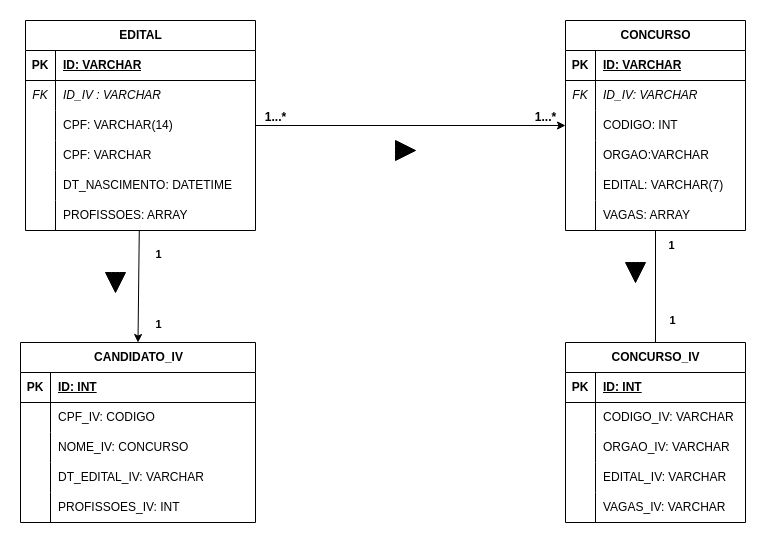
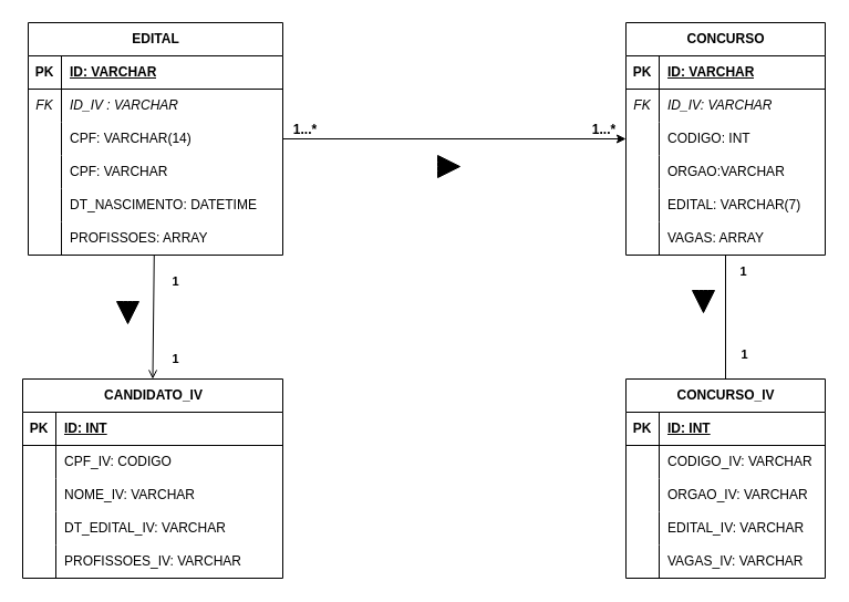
  <mxCell id="0" />
  <mxCell id="1" parent="0" />
- <mxCell id="2" style="edgeStyle=none;html=1;entryX=0.5;entryY=0;entryDx=0;entryDy=0;" parent="1" source="3" target="43" edge="1"><mxGeometry relative="1" as="geometry" /></mxCell>
+ <mxCell id="2" style="edgeStyle=none;html=1;entryX=0.5;entryY=0;entryDx=0;entryDy=0;endArrow=open;" parent="1" source="3" target="43" edge="1"><mxGeometry relative="1" as="geometry" /></mxCell>
  <mxCell id="3" value="EDITAL" style="shape=table;startSize=30;container=1;collapsible=1;childLayout=tableLayout;fixedRows=1;rowLines=0;fontStyle=1;align=center;resizeLast=1;html=1;" parent="1" vertex="1"><mxGeometry x="25" y="20" width="230" height="210" as="geometry" /></mxCell>
  <mxCell id="4" value="" style="shape=tableRow;horizontal=0;startSize=0;swimlaneHead=0;swimlaneBody=0;fillColor=none;collapsible=0;dropTarget=0;points=[[0,0.5],[1,0.5]];portConstraint=eastwest;top=0;left=0;right=0;bottom=1;" parent="3" vertex="1"><mxGeometry y="30" width="230" height="30" as="geometry" /></mxCell>
  <mxCell id="5" value="PK" style="shape=partialRectangle;connectable=0;fillColor=none;top=0;left=0;bottom=0;right=0;fontStyle=1;overflow=hidden;whiteSpace=wrap;html=1;" parent="4" vertex="1"><mxGeometry width="30" height="30" as="geometry"><mxRectangle width="30" height="30" as="alternateBounds" /></mxGeometry></mxCell>
  <mxCell id="6" value="ID: VARCHAR" style="shape=partialRectangle;connectable=0;fillColor=none;top=0;left=0;bottom=0;right=0;align=left;spacingLeft=6;fontStyle=5;overflow=hidden;whiteSpace=wrap;html=1;" parent="4" vertex="1"><mxGeometry x="30" width="200" height="30" as="geometry"><mxRectangle width="200" height="30" as="alternateBounds" /></mxGeometry></mxCell>
  <mxCell id="7" value="" style="shape=tableRow;horizontal=0;startSize=0;swimlaneHead=0;swimlaneBody=0;fillColor=none;collapsible=0;dropTarget=0;points=[[0,0.5],[1,0.5]];portConstraint=eastwest;top=0;left=0;right=0;bottom=0;" parent="3" vertex="1"><mxGeometry y="60" width="230" height="30" as="geometry" /></mxCell>
  <mxCell id="8" value="&lt;i&gt;FK&lt;/i&gt;" style="shape=partialRectangle;connectable=0;fillColor=none;top=0;left=0;bottom=0;right=0;editable=1;overflow=hidden;whiteSpace=wrap;html=1;" parent="7" vertex="1"><mxGeometry width="30" height="30" as="geometry"><mxRectangle width="30" height="30" as="alternateBounds" /></mxGeometry></mxCell>
  <mxCell id="9" value="&lt;i&gt;ID_IV : VARCHAR&lt;/i&gt;" style="shape=partialRectangle;connectable=0;fillColor=none;top=0;left=0;bottom=0;right=0;align=left;spacingLeft=6;overflow=hidden;whiteSpace=wrap;html=1;" parent="7" vertex="1"><mxGeometry x="30" width="200" height="30" as="geometry"><mxRectangle width="200" height="30" as="alternateBounds" /></mxGeometry></mxCell>
  <mxCell id="10" value="" style="shape=tableRow;horizontal=0;startSize=0;swimlaneHead=0;swimlaneBody=0;fillColor=none;collapsible=0;dropTarget=0;points=[[0,0.5],[1,0.5]];portConstraint=eastwest;top=0;left=0;right=0;bottom=0;" parent="3" vertex="1"><mxGeometry y="90" width="230" height="30" as="geometry" /></mxCell>
  <mxCell id="11" value="" style="shape=partialRectangle;connectable=0;fillColor=none;top=0;left=0;bottom=0;right=0;editable=1;overflow=hidden;whiteSpace=wrap;html=1;" parent="10" vertex="1"><mxGeometry width="30" height="30" as="geometry"><mxRectangle width="30" height="30" as="alternateBounds" /></mxGeometry></mxCell>
  <mxCell id="12" value="CPF: VARCHAR(14)" style="shape=partialRectangle;connectable=0;fillColor=none;top=0;left=0;bottom=0;right=0;align=left;spacingLeft=6;overflow=hidden;whiteSpace=wrap;html=1;" parent="10" vertex="1"><mxGeometry x="30" width="200" height="30" as="geometry"><mxRectangle width="200" height="30" as="alternateBounds" /></mxGeometry></mxCell>
  <mxCell id="13" value="" style="shape=tableRow;horizontal=0;startSize=0;swimlaneHead=0;swimlaneBody=0;fillColor=none;collapsible=0;dropTarget=0;points=[[0,0.5],[1,0.5]];portConstraint=eastwest;top=0;left=0;right=0;bottom=0;" parent="3" vertex="1"><mxGeometry y="120" width="230" height="30" as="geometry" /></mxCell>
  <mxCell id="14" value="" style="shape=partialRectangle;connectable=0;fillColor=none;top=0;left=0;bottom=0;right=0;editable=1;overflow=hidden;whiteSpace=wrap;html=1;" parent="13" vertex="1"><mxGeometry width="30" height="30" as="geometry"><mxRectangle width="30" height="30" as="alternateBounds" /></mxGeometry></mxCell>
  <mxCell id="15" value="&lt;span style=&quot;color: rgb(0, 0, 0);&quot;&gt;CPF: VARCHAR&lt;/span&gt;" style="shape=partialRectangle;connectable=0;fillColor=none;top=0;left=0;bottom=0;right=0;align=left;spacingLeft=6;overflow=hidden;whiteSpace=wrap;html=1;" parent="13" vertex="1"><mxGeometry x="30" width="200" height="30" as="geometry"><mxRectangle width="200" height="30" as="alternateBounds" /></mxGeometry></mxCell>
  <mxCell id="16" value="" style="shape=tableRow;horizontal=0;startSize=0;swimlaneHead=0;swimlaneBody=0;fillColor=none;collapsible=0;dropTarget=0;points=[[0,0.5],[1,0.5]];portConstraint=eastwest;top=0;left=0;right=0;bottom=0;" parent="3" vertex="1"><mxGeometry y="150" width="230" height="30" as="geometry" /></mxCell>
  <mxCell id="17" value="" style="shape=partialRectangle;connectable=0;fillColor=none;top=0;left=0;bottom=0;right=0;editable=1;overflow=hidden;whiteSpace=wrap;html=1;" parent="16" vertex="1"><mxGeometry width="30" height="30" as="geometry"><mxRectangle width="30" height="30" as="alternateBounds" /></mxGeometry></mxCell>
  <mxCell id="18" value="&lt;span style=&quot;color: rgb(0, 0, 0);&quot;&gt;DT_NASCIMENTO: DATETIME&lt;/span&gt;" style="shape=partialRectangle;connectable=0;fillColor=none;top=0;left=0;bottom=0;right=0;align=left;spacingLeft=6;overflow=hidden;whiteSpace=wrap;html=1;" parent="16" vertex="1"><mxGeometry x="30" width="200" height="30" as="geometry"><mxRectangle width="200" height="30" as="alternateBounds" /></mxGeometry></mxCell>
  <mxCell id="19" value="" style="shape=tableRow;horizontal=0;startSize=0;swimlaneHead=0;swimlaneBody=0;fillColor=none;collapsible=0;dropTarget=0;points=[[0,0.5],[1,0.5]];portConstraint=eastwest;top=0;left=0;right=0;bottom=0;" vertex="1" parent="3"><mxGeometry y="180" width="230" height="30" as="geometry" /></mxCell>
  <mxCell id="20" value="" style="shape=partialRectangle;connectable=0;fillColor=none;top=0;left=0;bottom=0;right=0;editable=1;overflow=hidden;whiteSpace=wrap;html=1;" vertex="1" parent="19"><mxGeometry width="30" height="30" as="geometry"><mxRectangle width="30" height="30" as="alternateBounds" /></mxGeometry></mxCell>
  <mxCell id="21" value="&lt;span style=&quot;color: rgb(0, 0, 0);&quot;&gt;PROFISSOES: ARRAY&lt;/span&gt;" style="shape=partialRectangle;connectable=0;fillColor=none;top=0;left=0;bottom=0;right=0;align=left;spacingLeft=6;overflow=hidden;whiteSpace=wrap;html=1;" vertex="1" parent="19"><mxGeometry x="30" width="200" height="30" as="geometry"><mxRectangle width="200" height="30" as="alternateBounds" /></mxGeometry></mxCell>
  <mxCell id="22" style="edgeStyle=none;html=1;entryX=0.5;entryY=0;entryDx=0;entryDy=0;endArrow=none;" parent="1" source="24" target="59" edge="1"><mxGeometry relative="1" as="geometry" /></mxCell>
  <mxCell id="23" value="&lt;b&gt;1&lt;/b&gt;" style="edgeLabel;html=1;align=center;verticalAlign=middle;resizable=0;points=[];" parent="22" vertex="1" connectable="0"><mxGeometry x="-0.748" relative="1" as="geometry"><mxPoint x="15" as="offset" /></mxGeometry></mxCell>
  <mxCell id="24" value="CONCURSO" style="shape=table;startSize=30;container=1;collapsible=1;childLayout=tableLayout;fixedRows=1;rowLines=0;fontStyle=1;align=center;resizeLast=1;html=1;" parent="1" vertex="1"><mxGeometry x="565" y="20" width="180" height="210" as="geometry" /></mxCell>
  <mxCell id="25" value="" style="shape=tableRow;horizontal=0;startSize=0;swimlaneHead=0;swimlaneBody=0;fillColor=none;collapsible=0;dropTarget=0;points=[[0,0.5],[1,0.5]];portConstraint=eastwest;top=0;left=0;right=0;bottom=1;" parent="24" vertex="1"><mxGeometry y="30" width="180" height="30" as="geometry" /></mxCell>
  <mxCell id="26" value="PK" style="shape=partialRectangle;connectable=0;fillColor=none;top=0;left=0;bottom=0;right=0;fontStyle=1;overflow=hidden;whiteSpace=wrap;html=1;" parent="25" vertex="1"><mxGeometry width="30" height="30" as="geometry"><mxRectangle width="30" height="30" as="alternateBounds" /></mxGeometry></mxCell>
  <mxCell id="27" value="ID: VARCHAR" style="shape=partialRectangle;connectable=0;fillColor=none;top=0;left=0;bottom=0;right=0;align=left;spacingLeft=6;fontStyle=5;overflow=hidden;whiteSpace=wrap;html=1;" parent="25" vertex="1"><mxGeometry x="30" width="150" height="30" as="geometry"><mxRectangle width="150" height="30" as="alternateBounds" /></mxGeometry></mxCell>
  <mxCell id="28" value="" style="shape=tableRow;horizontal=0;startSize=0;swimlaneHead=0;swimlaneBody=0;fillColor=none;collapsible=0;dropTarget=0;points=[[0,0.5],[1,0.5]];portConstraint=eastwest;top=0;left=0;right=0;bottom=0;" parent="24" vertex="1"><mxGeometry y="60" width="180" height="30" as="geometry" /></mxCell>
  <mxCell id="29" value="&lt;i&gt;FK&lt;/i&gt;" style="shape=partialRectangle;connectable=0;fillColor=none;top=0;left=0;bottom=0;right=0;editable=1;overflow=hidden;whiteSpace=wrap;html=1;" parent="28" vertex="1"><mxGeometry width="30" height="30" as="geometry"><mxRectangle width="30" height="30" as="alternateBounds" /></mxGeometry></mxCell>
  <mxCell id="30" value="&lt;i&gt;ID_IV: VARCHAR&lt;/i&gt;" style="shape=partialRectangle;connectable=0;fillColor=none;top=0;left=0;bottom=0;right=0;align=left;spacingLeft=6;overflow=hidden;whiteSpace=wrap;html=1;" parent="28" vertex="1"><mxGeometry x="30" width="150" height="30" as="geometry"><mxRectangle width="150" height="30" as="alternateBounds" /></mxGeometry></mxCell>
  <mxCell id="31" value="" style="shape=tableRow;horizontal=0;startSize=0;swimlaneHead=0;swimlaneBody=0;fillColor=none;collapsible=0;dropTarget=0;points=[[0,0.5],[1,0.5]];portConstraint=eastwest;top=0;left=0;right=0;bottom=0;" parent="24" vertex="1"><mxGeometry y="90" width="180" height="30" as="geometry" /></mxCell>
  <mxCell id="32" value="" style="shape=partialRectangle;connectable=0;fillColor=none;top=0;left=0;bottom=0;right=0;editable=1;overflow=hidden;whiteSpace=wrap;html=1;" parent="31" vertex="1"><mxGeometry width="30" height="30" as="geometry"><mxRectangle width="30" height="30" as="alternateBounds" /></mxGeometry></mxCell>
  <mxCell id="33" value="CODIGO: INT" style="shape=partialRectangle;connectable=0;fillColor=none;top=0;left=0;bottom=0;right=0;align=left;spacingLeft=6;overflow=hidden;whiteSpace=wrap;html=1;" parent="31" vertex="1"><mxGeometry x="30" width="150" height="30" as="geometry"><mxRectangle width="150" height="30" as="alternateBounds" /></mxGeometry></mxCell>
  <mxCell id="34" value="" style="shape=tableRow;horizontal=0;startSize=0;swimlaneHead=0;swimlaneBody=0;fillColor=none;collapsible=0;dropTarget=0;points=[[0,0.5],[1,0.5]];portConstraint=eastwest;top=0;left=0;right=0;bottom=0;" parent="24" vertex="1"><mxGeometry y="120" width="180" height="30" as="geometry" /></mxCell>
  <mxCell id="35" value="" style="shape=partialRectangle;connectable=0;fillColor=none;top=0;left=0;bottom=0;right=0;editable=1;overflow=hidden;whiteSpace=wrap;html=1;" parent="34" vertex="1"><mxGeometry width="30" height="30" as="geometry"><mxRectangle width="30" height="30" as="alternateBounds" /></mxGeometry></mxCell>
  <mxCell id="36" value="ORGAO:VARCHAR" style="shape=partialRectangle;connectable=0;fillColor=none;top=0;left=0;bottom=0;right=0;align=left;spacingLeft=6;overflow=hidden;whiteSpace=wrap;html=1;" parent="34" vertex="1"><mxGeometry x="30" width="150" height="30" as="geometry"><mxRectangle width="150" height="30" as="alternateBounds" /></mxGeometry></mxCell>
  <mxCell id="37" value="" style="shape=tableRow;horizontal=0;startSize=0;swimlaneHead=0;swimlaneBody=0;fillColor=none;collapsible=0;dropTarget=0;points=[[0,0.5],[1,0.5]];portConstraint=eastwest;top=0;left=0;right=0;bottom=0;" parent="24" vertex="1"><mxGeometry y="150" width="180" height="30" as="geometry" /></mxCell>
  <mxCell id="38" value="" style="shape=partialRectangle;connectable=0;fillColor=none;top=0;left=0;bottom=0;right=0;editable=1;overflow=hidden;whiteSpace=wrap;html=1;" parent="37" vertex="1"><mxGeometry width="30" height="30" as="geometry"><mxRectangle width="30" height="30" as="alternateBounds" /></mxGeometry></mxCell>
  <mxCell id="39" value="&lt;span style=&quot;color: rgb(0, 0, 0);&quot;&gt;EDITAL: VARCHAR(7)&lt;/span&gt;" style="shape=partialRectangle;connectable=0;fillColor=none;top=0;left=0;bottom=0;right=0;align=left;spacingLeft=6;overflow=hidden;whiteSpace=wrap;html=1;" parent="37" vertex="1"><mxGeometry x="30" width="150" height="30" as="geometry"><mxRectangle width="150" height="30" as="alternateBounds" /></mxGeometry></mxCell>
  <mxCell id="40" value="" style="shape=tableRow;horizontal=0;startSize=0;swimlaneHead=0;swimlaneBody=0;fillColor=none;collapsible=0;dropTarget=0;points=[[0,0.5],[1,0.5]];portConstraint=eastwest;top=0;left=0;right=0;bottom=0;" vertex="1" parent="24"><mxGeometry y="180" width="180" height="30" as="geometry" /></mxCell>
  <mxCell id="41" value="" style="shape=partialRectangle;connectable=0;fillColor=none;top=0;left=0;bottom=0;right=0;editable=1;overflow=hidden;whiteSpace=wrap;html=1;" vertex="1" parent="40"><mxGeometry width="30" height="30" as="geometry"><mxRectangle width="30" height="30" as="alternateBounds" /></mxGeometry></mxCell>
  <mxCell id="42" value="&lt;span style=&quot;color: rgb(0, 0, 0);&quot;&gt;VAGAS: ARRAY&lt;/span&gt;" style="shape=partialRectangle;connectable=0;fillColor=none;top=0;left=0;bottom=0;right=0;align=left;spacingLeft=6;overflow=hidden;whiteSpace=wrap;html=1;" vertex="1" parent="40"><mxGeometry x="30" width="150" height="30" as="geometry"><mxRectangle width="150" height="30" as="alternateBounds" /></mxGeometry></mxCell>
  <mxCell id="43" value="CANDIDATO_IV" style="shape=table;startSize=30;container=1;collapsible=1;childLayout=tableLayout;fixedRows=1;rowLines=0;fontStyle=1;align=center;resizeLast=1;html=1;" parent="1" vertex="1"><mxGeometry x="20" y="342" width="235" height="180" as="geometry" /></mxCell>
  <mxCell id="44" value="" style="shape=tableRow;horizontal=0;startSize=0;swimlaneHead=0;swimlaneBody=0;fillColor=none;collapsible=0;dropTarget=0;points=[[0,0.5],[1,0.5]];portConstraint=eastwest;top=0;left=0;right=0;bottom=1;" parent="43" vertex="1"><mxGeometry y="30" width="235" height="30" as="geometry" /></mxCell>
  <mxCell id="45" value="PK" style="shape=partialRectangle;connectable=0;fillColor=none;top=0;left=0;bottom=0;right=0;fontStyle=1;overflow=hidden;whiteSpace=wrap;html=1;" parent="44" vertex="1"><mxGeometry width="30" height="30" as="geometry"><mxRectangle width="30" height="30" as="alternateBounds" /></mxGeometry></mxCell>
  <mxCell id="46" value="ID: INT" style="shape=partialRectangle;connectable=0;fillColor=none;top=0;left=0;bottom=0;right=0;align=left;spacingLeft=6;fontStyle=5;overflow=hidden;whiteSpace=wrap;html=1;" parent="44" vertex="1"><mxGeometry x="30" width="205" height="30" as="geometry"><mxRectangle width="205" height="30" as="alternateBounds" /></mxGeometry></mxCell>
  <mxCell id="47" value="" style="shape=tableRow;horizontal=0;startSize=0;swimlaneHead=0;swimlaneBody=0;fillColor=none;collapsible=0;dropTarget=0;points=[[0,0.5],[1,0.5]];portConstraint=eastwest;top=0;left=0;right=0;bottom=0;" parent="43" vertex="1"><mxGeometry y="60" width="235" height="30" as="geometry" /></mxCell>
  <mxCell id="48" value="" style="shape=partialRectangle;connectable=0;fillColor=none;top=0;left=0;bottom=0;right=0;editable=1;overflow=hidden;whiteSpace=wrap;html=1;" parent="47" vertex="1"><mxGeometry width="30" height="30" as="geometry"><mxRectangle width="30" height="30" as="alternateBounds" /></mxGeometry></mxCell>
  <mxCell id="49" value="CPF_IV: CODIGO" style="shape=partialRectangle;connectable=0;fillColor=none;top=0;left=0;bottom=0;right=0;align=left;spacingLeft=6;overflow=hidden;whiteSpace=wrap;html=1;" parent="47" vertex="1"><mxGeometry x="30" width="205" height="30" as="geometry"><mxRectangle width="205" height="30" as="alternateBounds" /></mxGeometry></mxCell>
  <mxCell id="50" value="" style="shape=tableRow;horizontal=0;startSize=0;swimlaneHead=0;swimlaneBody=0;fillColor=none;collapsible=0;dropTarget=0;points=[[0,0.5],[1,0.5]];portConstraint=eastwest;top=0;left=0;right=0;bottom=0;" parent="43" vertex="1"><mxGeometry y="90" width="235" height="30" as="geometry" /></mxCell>
  <mxCell id="51" value="" style="shape=partialRectangle;connectable=0;fillColor=none;top=0;left=0;bottom=0;right=0;editable=1;overflow=hidden;whiteSpace=wrap;html=1;" parent="50" vertex="1"><mxGeometry width="30" height="30" as="geometry"><mxRectangle width="30" height="30" as="alternateBounds" /></mxGeometry></mxCell>
- <mxCell id="52" value="NOME_IV: CONCURSO" style="shape=partialRectangle;connectable=0;fillColor=none;top=0;left=0;bottom=0;right=0;align=left;spacingLeft=6;overflow=hidden;whiteSpace=wrap;html=1;" parent="50" vertex="1"><mxGeometry x="30" width="205" height="30" as="geometry"><mxRectangle width="205" height="30" as="alternateBounds" /></mxGeometry></mxCell>
+ <mxCell id="52" value="NOME_IV: VARCHAR" style="shape=partialRectangle;connectable=0;fillColor=none;top=0;left=0;bottom=0;right=0;align=left;spacingLeft=6;overflow=hidden;whiteSpace=wrap;html=1;" parent="50" vertex="1"><mxGeometry x="30" width="205" height="30" as="geometry"><mxRectangle width="205" height="30" as="alternateBounds" /></mxGeometry></mxCell>
  <mxCell id="53" value="" style="shape=tableRow;horizontal=0;startSize=0;swimlaneHead=0;swimlaneBody=0;fillColor=none;collapsible=0;dropTarget=0;points=[[0,0.5],[1,0.5]];portConstraint=eastwest;top=0;left=0;right=0;bottom=0;" parent="43" vertex="1"><mxGeometry y="120" width="235" height="30" as="geometry" /></mxCell>
  <mxCell id="54" value="" style="shape=partialRectangle;connectable=0;fillColor=none;top=0;left=0;bottom=0;right=0;editable=1;overflow=hidden;whiteSpace=wrap;html=1;" parent="53" vertex="1"><mxGeometry width="30" height="30" as="geometry"><mxRectangle width="30" height="30" as="alternateBounds" /></mxGeometry></mxCell>
  <mxCell id="55" value="DT_EDITAL_IV: VARCHAR" style="shape=partialRectangle;connectable=0;fillColor=none;top=0;left=0;bottom=0;right=0;align=left;spacingLeft=6;overflow=hidden;whiteSpace=wrap;html=1;" parent="53" vertex="1"><mxGeometry x="30" width="205" height="30" as="geometry"><mxRectangle width="205" height="30" as="alternateBounds" /></mxGeometry></mxCell>
  <mxCell id="56" value="" style="shape=tableRow;horizontal=0;startSize=0;swimlaneHead=0;swimlaneBody=0;fillColor=none;collapsible=0;dropTarget=0;points=[[0,0.5],[1,0.5]];portConstraint=eastwest;top=0;left=0;right=0;bottom=0;" vertex="1" parent="43"><mxGeometry y="150" width="235" height="30" as="geometry" /></mxCell>
  <mxCell id="57" value="" style="shape=partialRectangle;connectable=0;fillColor=none;top=0;left=0;bottom=0;right=0;editable=1;overflow=hidden;whiteSpace=wrap;html=1;" vertex="1" parent="56"><mxGeometry width="30" height="30" as="geometry"><mxRectangle width="30" height="30" as="alternateBounds" /></mxGeometry></mxCell>
- <mxCell id="58" value="PROFISSOES_IV: INT" style="shape=partialRectangle;connectable=0;fillColor=none;top=0;left=0;bottom=0;right=0;align=left;spacingLeft=6;overflow=hidden;whiteSpace=wrap;html=1;" vertex="1" parent="56"><mxGeometry x="30" width="205" height="30" as="geometry"><mxRectangle width="205" height="30" as="alternateBounds" /></mxGeometry></mxCell>
+ <mxCell id="58" value="PROFISSOES_IV: VARCHAR" style="shape=partialRectangle;connectable=0;fillColor=none;top=0;left=0;bottom=0;right=0;align=left;spacingLeft=6;overflow=hidden;whiteSpace=wrap;html=1;" vertex="1" parent="56"><mxGeometry x="30" width="205" height="30" as="geometry"><mxRectangle width="205" height="30" as="alternateBounds" /></mxGeometry></mxCell>
  <mxCell id="59" value="CONCURSO_IV" style="shape=table;startSize=30;container=1;collapsible=1;childLayout=tableLayout;fixedRows=1;rowLines=0;fontStyle=1;align=center;resizeLast=1;html=1;" parent="1" vertex="1"><mxGeometry x="565" y="342" width="180" height="180" as="geometry" /></mxCell>
  <mxCell id="60" value="" style="shape=tableRow;horizontal=0;startSize=0;swimlaneHead=0;swimlaneBody=0;fillColor=none;collapsible=0;dropTarget=0;points=[[0,0.5],[1,0.5]];portConstraint=eastwest;top=0;left=0;right=0;bottom=1;" parent="59" vertex="1"><mxGeometry y="30" width="180" height="30" as="geometry" /></mxCell>
  <mxCell id="61" value="PK" style="shape=partialRectangle;connectable=0;fillColor=none;top=0;left=0;bottom=0;right=0;fontStyle=1;overflow=hidden;whiteSpace=wrap;html=1;" parent="60" vertex="1"><mxGeometry width="30" height="30" as="geometry"><mxRectangle width="30" height="30" as="alternateBounds" /></mxGeometry></mxCell>
  <mxCell id="62" value="ID: INT" style="shape=partialRectangle;connectable=0;fillColor=none;top=0;left=0;bottom=0;right=0;align=left;spacingLeft=6;fontStyle=5;overflow=hidden;whiteSpace=wrap;html=1;" parent="60" vertex="1"><mxGeometry x="30" width="150" height="30" as="geometry"><mxRectangle width="150" height="30" as="alternateBounds" /></mxGeometry></mxCell>
  <mxCell id="63" value="" style="shape=tableRow;horizontal=0;startSize=0;swimlaneHead=0;swimlaneBody=0;fillColor=none;collapsible=0;dropTarget=0;points=[[0,0.5],[1,0.5]];portConstraint=eastwest;top=0;left=0;right=0;bottom=0;" parent="59" vertex="1"><mxGeometry y="60" width="180" height="30" as="geometry" /></mxCell>
  <mxCell id="64" value="" style="shape=partialRectangle;connectable=0;fillColor=none;top=0;left=0;bottom=0;right=0;editable=1;overflow=hidden;whiteSpace=wrap;html=1;" parent="63" vertex="1"><mxGeometry width="30" height="30" as="geometry"><mxRectangle width="30" height="30" as="alternateBounds" /></mxGeometry></mxCell>
  <mxCell id="65" value="CODIGO_IV: VARCHAR" style="shape=partialRectangle;connectable=0;fillColor=none;top=0;left=0;bottom=0;right=0;align=left;spacingLeft=6;overflow=hidden;whiteSpace=wrap;html=1;" parent="63" vertex="1"><mxGeometry x="30" width="150" height="30" as="geometry"><mxRectangle width="150" height="30" as="alternateBounds" /></mxGeometry></mxCell>
  <mxCell id="66" value="" style="shape=tableRow;horizontal=0;startSize=0;swimlaneHead=0;swimlaneBody=0;fillColor=none;collapsible=0;dropTarget=0;points=[[0,0.5],[1,0.5]];portConstraint=eastwest;top=0;left=0;right=0;bottom=0;" parent="59" vertex="1"><mxGeometry y="90" width="180" height="30" as="geometry" /></mxCell>
  <mxCell id="67" value="" style="shape=partialRectangle;connectable=0;fillColor=none;top=0;left=0;bottom=0;right=0;editable=1;overflow=hidden;whiteSpace=wrap;html=1;" parent="66" vertex="1"><mxGeometry width="30" height="30" as="geometry"><mxRectangle width="30" height="30" as="alternateBounds" /></mxGeometry></mxCell>
  <mxCell id="68" value="ORGAO_IV: VARCHAR" style="shape=partialRectangle;connectable=0;fillColor=none;top=0;left=0;bottom=0;right=0;align=left;spacingLeft=6;overflow=hidden;whiteSpace=wrap;html=1;" parent="66" vertex="1"><mxGeometry x="30" width="150" height="30" as="geometry"><mxRectangle width="150" height="30" as="alternateBounds" /></mxGeometry></mxCell>
  <mxCell id="69" value="" style="shape=tableRow;horizontal=0;startSize=0;swimlaneHead=0;swimlaneBody=0;fillColor=none;collapsible=0;dropTarget=0;points=[[0,0.5],[1,0.5]];portConstraint=eastwest;top=0;left=0;right=0;bottom=0;" parent="59" vertex="1"><mxGeometry y="120" width="180" height="30" as="geometry" /></mxCell>
  <mxCell id="70" value="" style="shape=partialRectangle;connectable=0;fillColor=none;top=0;left=0;bottom=0;right=0;editable=1;overflow=hidden;whiteSpace=wrap;html=1;" parent="69" vertex="1"><mxGeometry width="30" height="30" as="geometry"><mxRectangle width="30" height="30" as="alternateBounds" /></mxGeometry></mxCell>
  <mxCell id="71" value="EDITAL_IV: VARCHAR" style="shape=partialRectangle;connectable=0;fillColor=none;top=0;left=0;bottom=0;right=0;align=left;spacingLeft=6;overflow=hidden;whiteSpace=wrap;html=1;" parent="69" vertex="1"><mxGeometry x="30" width="150" height="30" as="geometry"><mxRectangle width="150" height="30" as="alternateBounds" /></mxGeometry></mxCell>
  <mxCell id="72" value="" style="shape=tableRow;horizontal=0;startSize=0;swimlaneHead=0;swimlaneBody=0;fillColor=none;collapsible=0;dropTarget=0;points=[[0,0.5],[1,0.5]];portConstraint=eastwest;top=0;left=0;right=0;bottom=0;" vertex="1" parent="59"><mxGeometry y="150" width="180" height="30" as="geometry" /></mxCell>
  <mxCell id="73" value="" style="shape=partialRectangle;connectable=0;fillColor=none;top=0;left=0;bottom=0;right=0;editable=1;overflow=hidden;whiteSpace=wrap;html=1;" vertex="1" parent="72"><mxGeometry width="30" height="30" as="geometry"><mxRectangle width="30" height="30" as="alternateBounds" /></mxGeometry></mxCell>
  <mxCell id="74" value="VAGAS_IV: VARCHAR" style="shape=partialRectangle;connectable=0;fillColor=none;top=0;left=0;bottom=0;right=0;align=left;spacingLeft=6;overflow=hidden;whiteSpace=wrap;html=1;" vertex="1" parent="72"><mxGeometry x="30" width="150" height="30" as="geometry"><mxRectangle width="150" height="30" as="alternateBounds" /></mxGeometry></mxCell>
  <mxCell id="75" value="&lt;b&gt;1&lt;/b&gt;" style="edgeLabel;html=1;align=center;verticalAlign=middle;resizable=0;points=[];" parent="1" vertex="1" connectable="0"><mxGeometry x="671" y="319" as="geometry" /></mxCell>
  <mxCell id="76" value="&lt;b&gt;1&lt;/b&gt;" style="edgeLabel;html=1;align=center;verticalAlign=middle;resizable=0;points=[];" parent="1" vertex="1" connectable="0"><mxGeometry x="615" y="282" as="geometry"><mxPoint x="-458" y="-29" as="offset" /></mxGeometry></mxCell>
  <mxCell id="77" value="&lt;b&gt;1&lt;/b&gt;" style="edgeLabel;html=1;align=center;verticalAlign=middle;resizable=0;points=[];" parent="1" vertex="1" connectable="0"><mxGeometry x="615" y="352" as="geometry"><mxPoint x="-458" y="-29" as="offset" /></mxGeometry></mxCell>
  <mxCell id="78" style="edgeStyle=none;html=1;entryX=0;entryY=0.5;entryDx=0;entryDy=0;" parent="1" source="10" target="31" edge="1"><mxGeometry relative="1" as="geometry" /></mxCell>
  <mxCell id="79" value="&lt;b&gt;1...*&lt;/b&gt;" style="text;html=1;align=center;verticalAlign=middle;resizable=0;points=[];autosize=1;strokeColor=none;fillColor=none;" parent="1" vertex="1"><mxGeometry x="255" y="102" width="40" height="30" as="geometry" /></mxCell>
  <mxCell id="80" value="&lt;b&gt;1...*&lt;/b&gt;" style="text;html=1;align=center;verticalAlign=middle;resizable=0;points=[];autosize=1;strokeColor=none;fillColor=none;" parent="1" vertex="1"><mxGeometry x="525" y="102" width="40" height="30" as="geometry" /></mxCell>
  <mxCell id="81" value="" style="html=1;shadow=0;dashed=0;align=center;verticalAlign=middle;shape=mxgraph.arrows2.arrow;dy=0.6;dx=40;notch=0;fillColor=#000000;" parent="1" vertex="1"><mxGeometry x="395" y="140" width="20" height="20" as="geometry" /></mxCell>
  <mxCell id="82" value="" style="html=1;shadow=0;dashed=0;align=center;verticalAlign=middle;shape=mxgraph.arrows2.arrow;dy=0.6;dx=40;notch=0;fillColor=#000000;rotation=90;" parent="1" vertex="1"><mxGeometry x="105" y="272" width="20" height="20" as="geometry" /></mxCell>
  <mxCell id="83" value="" style="html=1;shadow=0;dashed=0;align=center;verticalAlign=middle;shape=mxgraph.arrows2.arrow;dy=0.6;dx=40;notch=0;fillColor=#000000;rotation=90;" parent="1" vertex="1"><mxGeometry x="625" y="262" width="20" height="20" as="geometry" /></mxCell>
